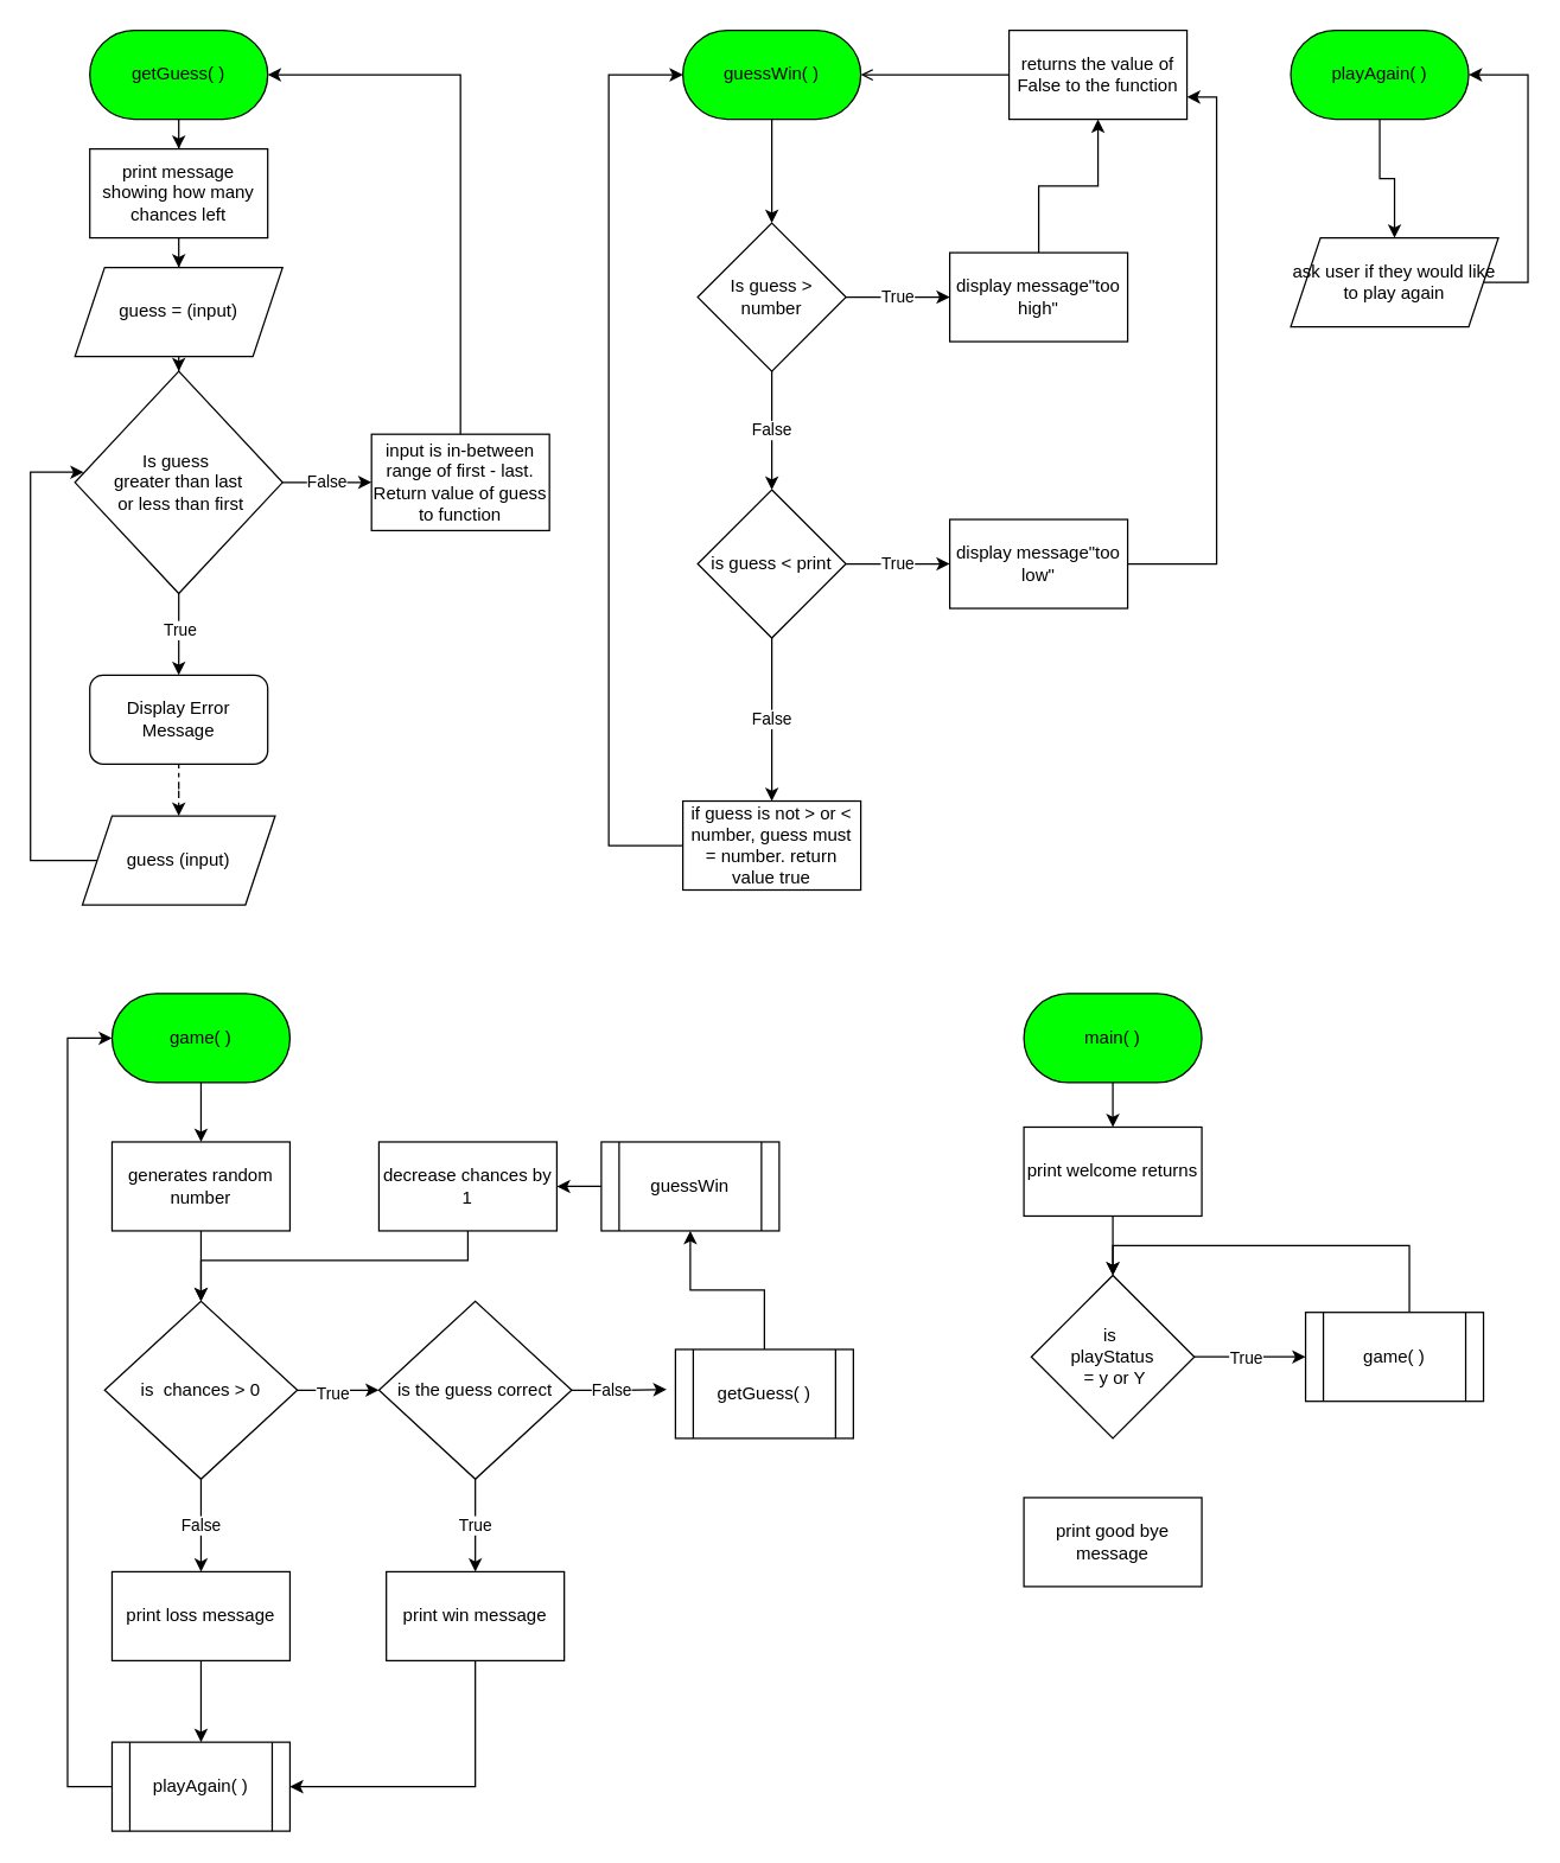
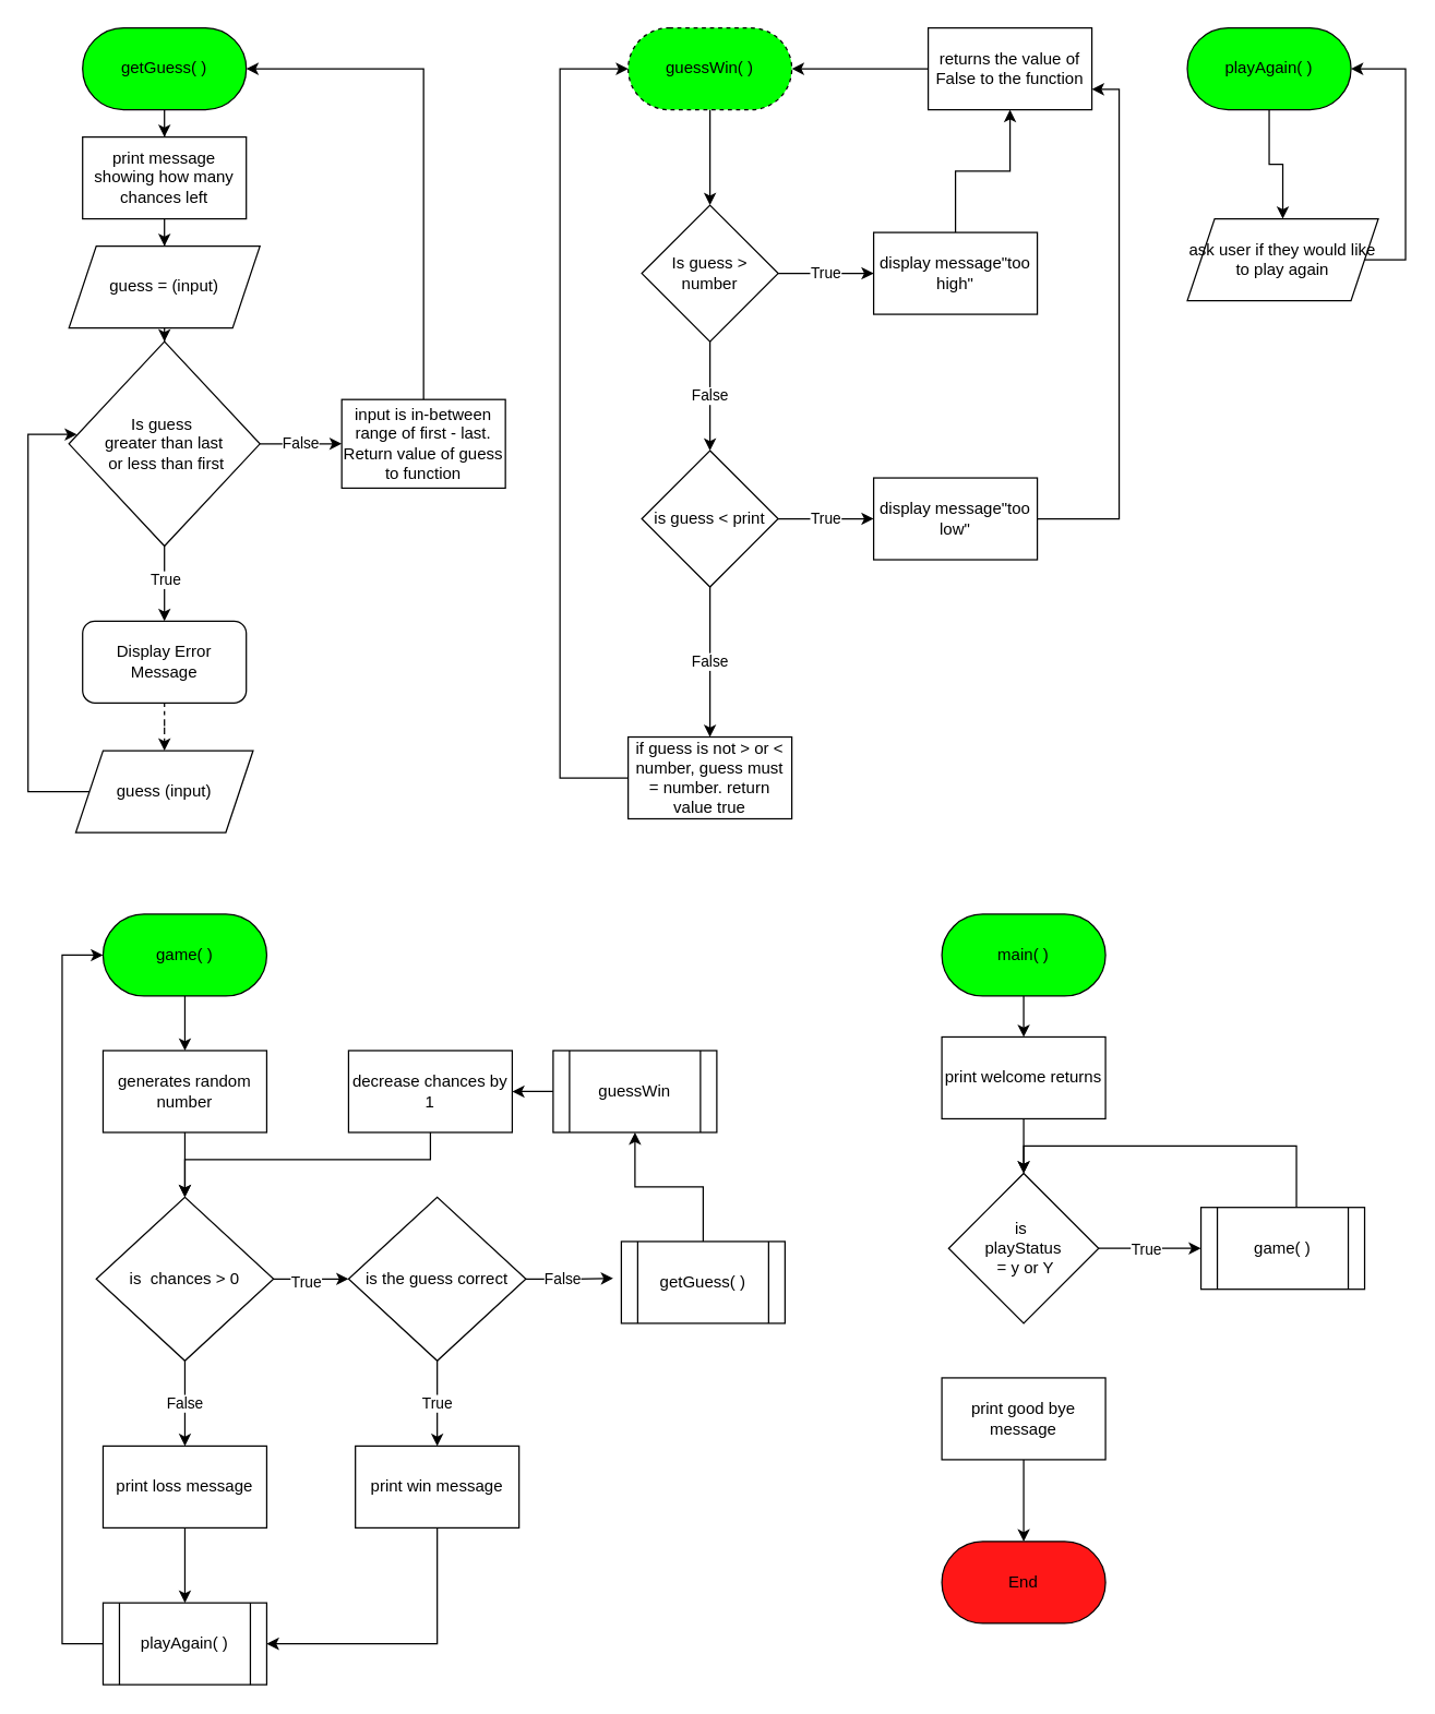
  <mxCell id="0" />
  <mxCell id="1" parent="0" />
  <mxCell id="2" value="" style="edgeStyle=orthogonalEdgeStyle;rounded=0;orthogonalLoop=1;jettySize=auto;html=1;" parent="1" source="35" target="5" edge="1"><mxGeometry relative="1" as="geometry" /></mxCell>
  <mxCell id="3" value="getGuess( )" style="rounded=1;whiteSpace=wrap;html=1;fillColor=#00FF00;arcSize=50;" parent="1" vertex="1"><mxGeometry x="60" y="20" width="120" height="60" as="geometry" /></mxCell>
  <mxCell id="4" value="" style="edgeStyle=orthogonalEdgeStyle;rounded=0;orthogonalLoop=1;jettySize=auto;html=1;" parent="1" source="5" target="9" edge="1"><mxGeometry relative="1" as="geometry" /></mxCell>
  <mxCell id="5" value="guess = (input)" style="shape=parallelogram;perimeter=parallelogramPerimeter;whiteSpace=wrap;html=1;fixedSize=1;rounded=1;arcSize=0;size=20;" parent="1" vertex="1"><mxGeometry x="50" y="180" width="140" height="60" as="geometry" /></mxCell>
  <mxCell id="6" value="False" style="edgeStyle=orthogonalEdgeStyle;rounded=0;orthogonalLoop=1;jettySize=auto;html=1;" parent="1" source="9" target="11" edge="1"><mxGeometry relative="1" as="geometry" /></mxCell>
  <mxCell id="7" value="" style="edgeStyle=orthogonalEdgeStyle;rounded=0;orthogonalLoop=1;jettySize=auto;html=1;" parent="1" source="9" target="13" edge="1"><mxGeometry relative="1" as="geometry" /></mxCell>
  <mxCell id="8" value="True" style="edgeLabel;html=1;align=center;verticalAlign=middle;resizable=0;points=[];" parent="7" vertex="1" connectable="0"><mxGeometry x="-0.125" y="3" relative="1" as="geometry"><mxPoint x="-3" as="offset" /></mxGeometry></mxCell>
  <mxCell id="9" value="&lt;div&gt;Is guess&amp;nbsp;&lt;/div&gt;&lt;div&gt;greater than last&lt;/div&gt;&lt;div&gt;&amp;nbsp;or less than first&lt;/div&gt;" style="rhombus;whiteSpace=wrap;html=1;rounded=1;arcSize=0;" parent="1" vertex="1"><mxGeometry x="50" y="250" width="140" height="150" as="geometry" /></mxCell>
  <mxCell id="10" style="edgeStyle=orthogonalEdgeStyle;rounded=0;orthogonalLoop=1;jettySize=auto;html=1;exitX=0.5;exitY=0;exitDx=0;exitDy=0;" parent="1" source="11" target="3" edge="1"><mxGeometry relative="1" as="geometry"><mxPoint x="260" y="-70" as="targetPoint" /><Array as="points"><mxPoint x="310" y="50" /></Array></mxGeometry></mxCell>
  <mxCell id="11" value="input is in-between range of first - last. Return value of guess to function" style="rounded=1;whiteSpace=wrap;html=1;arcSize=0;" parent="1" vertex="1"><mxGeometry x="250" y="292.5" width="120" height="65" as="geometry" /></mxCell>
  <mxCell id="12" value="" style="edgeStyle=orthogonalEdgeStyle;rounded=0;orthogonalLoop=1;jettySize=auto;html=1;dashed=1;" parent="1" source="13" target="15" edge="1"><mxGeometry relative="1" as="geometry" /></mxCell>
  <mxCell id="13" value="Display Error Message" style="rounded=1;whiteSpace=wrap;html=1;" parent="1" vertex="1"><mxGeometry x="60" y="455" width="120" height="60" as="geometry" /></mxCell>
  <mxCell id="14" style="edgeStyle=orthogonalEdgeStyle;rounded=0;orthogonalLoop=1;jettySize=auto;html=1;entryX=0.042;entryY=0.454;entryDx=0;entryDy=0;entryPerimeter=0;exitX=0;exitY=0.5;exitDx=0;exitDy=0;" parent="1" source="15" target="9" edge="1"><mxGeometry relative="1" as="geometry"><mxPoint x="50" y="310" as="targetPoint" /><Array as="points"><mxPoint x="20" y="580" /><mxPoint x="20" y="318" /></Array></mxGeometry></mxCell>
  <mxCell id="15" value="guess (input)" style="shape=parallelogram;perimeter=parallelogramPerimeter;whiteSpace=wrap;html=1;fixedSize=1;rounded=1;arcSize=0;size=20;" parent="1" vertex="1"><mxGeometry x="55" y="550" width="130" height="60" as="geometry" /></mxCell>
  <mxCell id="16" value="" style="edgeStyle=orthogonalEdgeStyle;rounded=0;orthogonalLoop=1;jettySize=auto;html=1;" parent="1" source="17" edge="1"><mxGeometry relative="1" as="geometry"><mxPoint x="520" y="150" as="targetPoint" /></mxGeometry></mxCell>
- <mxCell id="17" value="guessWin( )" style="rounded=1;whiteSpace=wrap;html=1;arcSize=50;fillColor=#00FF00;" parent="1" vertex="1"><mxGeometry x="460" y="20" width="120" height="60" as="geometry" /></mxCell>
+ <mxCell id="17" value="guessWin( )" style="rounded=1;whiteSpace=wrap;html=1;arcSize=50;fillColor=#00FF00;dashed=1;" parent="1" vertex="1"><mxGeometry x="460" y="20" width="120" height="60" as="geometry" /></mxCell>
  <mxCell id="18" value="True" style="edgeStyle=orthogonalEdgeStyle;rounded=0;orthogonalLoop=1;jettySize=auto;html=1;" parent="1" source="20" target="22" edge="1"><mxGeometry relative="1" as="geometry" /></mxCell>
  <mxCell id="19" value="False" style="edgeStyle=orthogonalEdgeStyle;rounded=0;orthogonalLoop=1;jettySize=auto;html=1;" parent="1" source="20" target="27" edge="1"><mxGeometry relative="1" as="geometry" /></mxCell>
  <mxCell id="20" value="Is guess &amp;gt; number" style="rhombus;whiteSpace=wrap;html=1;" parent="1" vertex="1"><mxGeometry x="470" y="150" width="100" height="100" as="geometry" /></mxCell>
  <mxCell id="21" value="" style="edgeStyle=orthogonalEdgeStyle;rounded=0;orthogonalLoop=1;jettySize=auto;html=1;" parent="1" source="22" target="24" edge="1"><mxGeometry relative="1" as="geometry" /></mxCell>
  <mxCell id="22" value="display message&quot;too high&quot;" style="whiteSpace=wrap;html=1;" parent="1" vertex="1"><mxGeometry x="640" y="170" width="120" height="60" as="geometry" /></mxCell>
- <mxCell id="23" style="edgeStyle=orthogonalEdgeStyle;rounded=0;orthogonalLoop=1;jettySize=auto;html=1;entryX=1;entryY=0.5;entryDx=0;entryDy=0;endArrow=open;" parent="1" source="24" target="17" edge="1"><mxGeometry relative="1" as="geometry" /></mxCell>
+ <mxCell id="23" style="edgeStyle=orthogonalEdgeStyle;rounded=0;orthogonalLoop=1;jettySize=auto;html=1;entryX=1;entryY=0.5;entryDx=0;entryDy=0;" parent="1" source="24" target="17" edge="1"><mxGeometry relative="1" as="geometry" /></mxCell>
  <mxCell id="24" value="returns the value of False to the function" style="whiteSpace=wrap;html=1;" parent="1" vertex="1"><mxGeometry x="680" y="20" width="120" height="60" as="geometry" /></mxCell>
  <mxCell id="25" value="True" style="edgeStyle=orthogonalEdgeStyle;rounded=0;orthogonalLoop=1;jettySize=auto;html=1;entryX=0;entryY=0.5;entryDx=0;entryDy=0;" parent="1" source="27" target="29" edge="1"><mxGeometry relative="1" as="geometry" /></mxCell>
  <mxCell id="26" value="False" style="edgeStyle=orthogonalEdgeStyle;rounded=0;orthogonalLoop=1;jettySize=auto;html=1;exitX=0.5;exitY=1;exitDx=0;exitDy=0;entryX=0.5;entryY=0;entryDx=0;entryDy=0;" parent="1" source="27" edge="1" target="31"><mxGeometry relative="1" as="geometry"><mxPoint x="520" y="510" as="targetPoint" /></mxGeometry></mxCell>
  <mxCell id="27" value="is guess &amp;lt; print" style="rhombus;whiteSpace=wrap;html=1;" parent="1" vertex="1"><mxGeometry x="470" y="330" width="100" height="100" as="geometry" /></mxCell>
  <mxCell id="28" style="edgeStyle=orthogonalEdgeStyle;rounded=0;orthogonalLoop=1;jettySize=auto;html=1;entryX=1;entryY=0.75;entryDx=0;entryDy=0;" parent="1" source="29" target="24" edge="1"><mxGeometry relative="1" as="geometry"><mxPoint x="820" y="50" as="targetPoint" /><Array as="points"><mxPoint x="820" y="380" /><mxPoint x="820" y="65" /></Array></mxGeometry></mxCell>
  <mxCell id="29" value="display message&quot;too low&quot;" style="whiteSpace=wrap;html=1;" parent="1" vertex="1"><mxGeometry x="640" y="350" width="120" height="60" as="geometry" /></mxCell>
  <mxCell id="30" style="edgeStyle=orthogonalEdgeStyle;rounded=0;orthogonalLoop=1;jettySize=auto;html=1;entryX=0;entryY=0.5;entryDx=0;entryDy=0;exitX=0;exitY=0.5;exitDx=0;exitDy=0;" edge="1" parent="1" source="31" target="17"><mxGeometry relative="1" as="geometry"><Array as="points"><mxPoint x="410" y="570" /><mxPoint x="410" y="50" /></Array></mxGeometry></mxCell>
  <mxCell id="31" value="if guess is not &amp;gt; or &amp;lt; number, guess must = number. return value true" style="rounded=0;whiteSpace=wrap;html=1;" vertex="1" parent="1"><mxGeometry x="460" y="540" width="120" height="60" as="geometry" /></mxCell>
  <mxCell id="32" value="" style="edgeStyle=orthogonalEdgeStyle;rounded=0;orthogonalLoop=1;jettySize=auto;html=1;" edge="1" parent="1" source="33" target="41"><mxGeometry relative="1" as="geometry" /></mxCell>
  <mxCell id="33" value="game( )" style="rounded=1;whiteSpace=wrap;html=1;arcSize=50;fillColor=#00FF00;" vertex="1" parent="1"><mxGeometry x="75" y="670" width="120" height="60" as="geometry" /></mxCell>
  <mxCell id="34" value="" style="edgeStyle=orthogonalEdgeStyle;rounded=0;orthogonalLoop=1;jettySize=auto;html=1;" edge="1" parent="1" source="3" target="35"><mxGeometry relative="1" as="geometry"><mxPoint x="120" y="80" as="sourcePoint" /><mxPoint x="120" y="160" as="targetPoint" /></mxGeometry></mxCell>
  <mxCell id="35" value="print message showing how many chances left" style="rounded=0;whiteSpace=wrap;html=1;" vertex="1" parent="1"><mxGeometry x="60" y="100" width="120" height="60" as="geometry" /></mxCell>
  <mxCell id="36" value="" style="edgeStyle=orthogonalEdgeStyle;rounded=0;orthogonalLoop=1;jettySize=auto;html=1;" edge="1" parent="1" source="37" target="39"><mxGeometry relative="1" as="geometry" /></mxCell>
  <mxCell id="37" value="playAgain( )" style="rounded=1;whiteSpace=wrap;html=1;arcSize=50;fillColor=#00FF00;" vertex="1" parent="1"><mxGeometry x="870" y="20" width="120" height="60" as="geometry" /></mxCell>
  <mxCell id="38" style="edgeStyle=orthogonalEdgeStyle;rounded=0;orthogonalLoop=1;jettySize=auto;html=1;exitX=1;exitY=0.5;exitDx=0;exitDy=0;entryX=1;entryY=0.5;entryDx=0;entryDy=0;" edge="1" parent="1" source="39" target="37"><mxGeometry relative="1" as="geometry"><Array as="points"><mxPoint x="1030" y="190" /><mxPoint x="1030" y="50" /></Array></mxGeometry></mxCell>
  <mxCell id="39" value="ask user if they would like to play again" style="shape=parallelogram;perimeter=parallelogramPerimeter;whiteSpace=wrap;html=1;fixedSize=1;rounded=1;arcSize=0;" vertex="1" parent="1"><mxGeometry x="870" y="160" width="140" height="60" as="geometry" /></mxCell>
  <mxCell id="40" value="" style="edgeStyle=orthogonalEdgeStyle;rounded=0;orthogonalLoop=1;jettySize=auto;html=1;" edge="1" parent="1" source="41" target="45"><mxGeometry relative="1" as="geometry" /></mxCell>
  <mxCell id="41" value="&lt;div&gt;generates random number&lt;/div&gt;" style="whiteSpace=wrap;html=1;rounded=1;arcSize=0;" vertex="1" parent="1"><mxGeometry x="75" y="770" width="120" height="60" as="geometry" /></mxCell>
  <mxCell id="42" value="False" style="edgeStyle=orthogonalEdgeStyle;rounded=0;orthogonalLoop=1;jettySize=auto;html=1;" edge="1" parent="1" source="45" target="55"><mxGeometry relative="1" as="geometry" /></mxCell>
  <mxCell id="43" style="edgeStyle=orthogonalEdgeStyle;rounded=0;orthogonalLoop=1;jettySize=auto;html=1;exitX=1;exitY=0.5;exitDx=0;exitDy=0;" edge="1" parent="1" source="45" target="53"><mxGeometry relative="1" as="geometry" /></mxCell>
  <mxCell id="44" value="True" style="edgeLabel;html=1;align=center;verticalAlign=middle;resizable=0;points=[];" vertex="1" connectable="0" parent="43"><mxGeometry x="-0.164" y="-1" relative="1" as="geometry"><mxPoint y="1" as="offset" /></mxGeometry></mxCell>
  <mxCell id="45" value="is&amp;nbsp; chances &amp;gt; 0" style="rhombus;whiteSpace=wrap;html=1;rounded=1;arcSize=0;" vertex="1" parent="1"><mxGeometry x="70" y="877.5" width="130" height="120" as="geometry" /></mxCell>
  <mxCell id="46" style="edgeStyle=orthogonalEdgeStyle;rounded=0;orthogonalLoop=1;jettySize=auto;html=1;" edge="1" parent="1" source="47" target="49"><mxGeometry relative="1" as="geometry" /></mxCell>
  <mxCell id="47" value="getGuess( )" style="shape=process;whiteSpace=wrap;html=1;backgroundOutline=1;rounded=1;arcSize=0;" vertex="1" parent="1"><mxGeometry x="455" y="910" width="120" height="60" as="geometry" /></mxCell>
  <mxCell id="48" style="edgeStyle=orthogonalEdgeStyle;rounded=0;orthogonalLoop=1;jettySize=auto;html=1;" edge="1" parent="1" source="49" target="61"><mxGeometry relative="1" as="geometry" /></mxCell>
  <mxCell id="49" value="guessWin" style="shape=process;whiteSpace=wrap;html=1;backgroundOutline=1;rounded=1;arcSize=0;" vertex="1" parent="1"><mxGeometry x="405" y="770" width="120" height="60" as="geometry" /></mxCell>
  <mxCell id="50" style="edgeStyle=orthogonalEdgeStyle;rounded=0;orthogonalLoop=1;jettySize=auto;html=1;exitX=1;exitY=0.5;exitDx=0;exitDy=0;entryX=-0.05;entryY=0.45;entryDx=0;entryDy=0;entryPerimeter=0;" edge="1" parent="1" source="53" target="47"><mxGeometry relative="1" as="geometry"><mxPoint x="320" y="820" as="targetPoint" /></mxGeometry></mxCell>
  <mxCell id="51" value="False" style="edgeLabel;html=1;align=center;verticalAlign=middle;resizable=0;points=[];" vertex="1" connectable="0" parent="50"><mxGeometry x="-0.179" y="1" relative="1" as="geometry"><mxPoint y="1" as="offset" /></mxGeometry></mxCell>
  <mxCell id="52" value="True" style="edgeStyle=orthogonalEdgeStyle;rounded=0;orthogonalLoop=1;jettySize=auto;html=1;" edge="1" parent="1" source="53" target="59"><mxGeometry relative="1" as="geometry" /></mxCell>
  <mxCell id="53" value="is the guess correct " style="rhombus;whiteSpace=wrap;html=1;rounded=1;arcSize=0;" vertex="1" parent="1"><mxGeometry x="255" y="877.5" width="130" height="120" as="geometry" /></mxCell>
  <mxCell id="54" value="" style="edgeStyle=orthogonalEdgeStyle;rounded=0;orthogonalLoop=1;jettySize=auto;html=1;" edge="1" parent="1" source="55" target="57"><mxGeometry relative="1" as="geometry" /></mxCell>
  <mxCell id="55" value="print loss message" style="whiteSpace=wrap;html=1;rounded=1;arcSize=0;" vertex="1" parent="1"><mxGeometry x="75" y="1060" width="120" height="60" as="geometry" /></mxCell>
  <mxCell id="56" style="edgeStyle=orthogonalEdgeStyle;rounded=0;orthogonalLoop=1;jettySize=auto;html=1;entryX=0;entryY=0.5;entryDx=0;entryDy=0;" edge="1" parent="1" source="57" target="33"><mxGeometry relative="1" as="geometry"><Array as="points"><mxPoint x="45" y="1205" /><mxPoint x="45" y="700" /></Array></mxGeometry></mxCell>
  <mxCell id="57" value="playAgain( )" style="shape=process;whiteSpace=wrap;html=1;backgroundOutline=1;rounded=1;arcSize=0;" vertex="1" parent="1"><mxGeometry x="75" y="1175" width="120" height="60" as="geometry" /></mxCell>
  <mxCell id="58" style="edgeStyle=orthogonalEdgeStyle;rounded=0;orthogonalLoop=1;jettySize=auto;html=1;entryX=1;entryY=0.5;entryDx=0;entryDy=0;exitX=0.5;exitY=1;exitDx=0;exitDy=0;" edge="1" parent="1" source="59" target="57"><mxGeometry relative="1" as="geometry"><Array as="points"><mxPoint x="320" y="1205" /></Array></mxGeometry></mxCell>
  <mxCell id="59" value="print win message" style="whiteSpace=wrap;html=1;rounded=1;arcSize=0;" vertex="1" parent="1"><mxGeometry x="260" y="1060" width="120" height="60" as="geometry" /></mxCell>
  <mxCell id="60" style="edgeStyle=orthogonalEdgeStyle;rounded=0;orthogonalLoop=1;jettySize=auto;html=1;entryX=0.5;entryY=0;entryDx=0;entryDy=0;" edge="1" parent="1" source="61" target="45"><mxGeometry relative="1" as="geometry"><Array as="points"><mxPoint x="315" y="850" /><mxPoint x="135" y="850" /></Array></mxGeometry></mxCell>
  <mxCell id="61" value="decrease chances by 1" style="whiteSpace=wrap;html=1;rounded=1;arcSize=0;" vertex="1" parent="1"><mxGeometry x="255" y="770" width="120" height="60" as="geometry" /></mxCell>
  <mxCell id="62" value="" style="edgeStyle=orthogonalEdgeStyle;rounded=0;orthogonalLoop=1;jettySize=auto;html=1;" edge="1" parent="1" source="63" target="65"><mxGeometry relative="1" as="geometry" /></mxCell>
  <mxCell id="63" value="main( )" style="rounded=1;whiteSpace=wrap;html=1;arcSize=50;fillColor=#00FF00;" vertex="1" parent="1"><mxGeometry x="690" y="670" width="120" height="60" as="geometry" /></mxCell>
  <mxCell id="64" value="" style="edgeStyle=orthogonalEdgeStyle;rounded=0;orthogonalLoop=1;jettySize=auto;html=1;" edge="1" parent="1" source="65" target="68"><mxGeometry relative="1" as="geometry" /></mxCell>
  <mxCell id="65" value="print welcome returns" style="rounded=1;whiteSpace=wrap;html=1;arcSize=0;" vertex="1" parent="1"><mxGeometry x="690" y="760" width="120" height="60" as="geometry" /></mxCell>
  <mxCell id="66" value="" style="edgeStyle=orthogonalEdgeStyle;rounded=0;orthogonalLoop=1;jettySize=auto;html=1;" edge="1" parent="1" source="68" target="73"><mxGeometry relative="1" as="geometry" /></mxCell>
  <mxCell id="67" value="True" style="edgeLabel;html=1;align=center;verticalAlign=middle;resizable=0;points=[];" vertex="1" connectable="0" parent="66"><mxGeometry x="-0.093" relative="1" as="geometry"><mxPoint as="offset" /></mxGeometry></mxCell>
  <mxCell id="68" value="&lt;div&gt;is&amp;nbsp;&lt;/div&gt;&lt;div&gt;playStatus&lt;/div&gt;&lt;div&gt;&amp;nbsp;= y or Y&lt;/div&gt;" style="rhombus;whiteSpace=wrap;html=1;rounded=1;arcSize=0;" vertex="1" parent="1"><mxGeometry x="695" y="860" width="110" height="110" as="geometry" /></mxCell>
+ <mxCell id="69" value="" style="edgeStyle=orthogonalEdgeStyle;rounded=0;orthogonalLoop=1;jettySize=auto;html=1;" edge="1" parent="1" source="70" target="71"><mxGeometry relative="1" as="geometry" /></mxCell>
  <mxCell id="70" value="print good bye message" style="whiteSpace=wrap;html=1;rounded=1;arcSize=0;" vertex="1" parent="1"><mxGeometry x="690" y="1010" width="120" height="60" as="geometry" /></mxCell>
+ <mxCell id="71" value="End" style="whiteSpace=wrap;html=1;rounded=1;arcSize=50;fillColor=#FF1717;" vertex="1" parent="1"><mxGeometry x="690" y="1130" width="120" height="60" as="geometry" /></mxCell>
  <mxCell id="72" style="edgeStyle=orthogonalEdgeStyle;rounded=0;orthogonalLoop=1;jettySize=auto;html=1;entryX=0.5;entryY=0;entryDx=0;entryDy=0;" edge="1" parent="1" source="73" target="68"><mxGeometry relative="1" as="geometry"><Array as="points"><mxPoint x="950" y="840" /><mxPoint x="750" y="840" /></Array></mxGeometry></mxCell>
  <mxCell id="73" value="game( )" style="shape=process;whiteSpace=wrap;html=1;backgroundOutline=1;rounded=1;arcSize=0;" vertex="1" parent="1"><mxGeometry x="880" y="885" width="120" height="60" as="geometry" /></mxCell>
